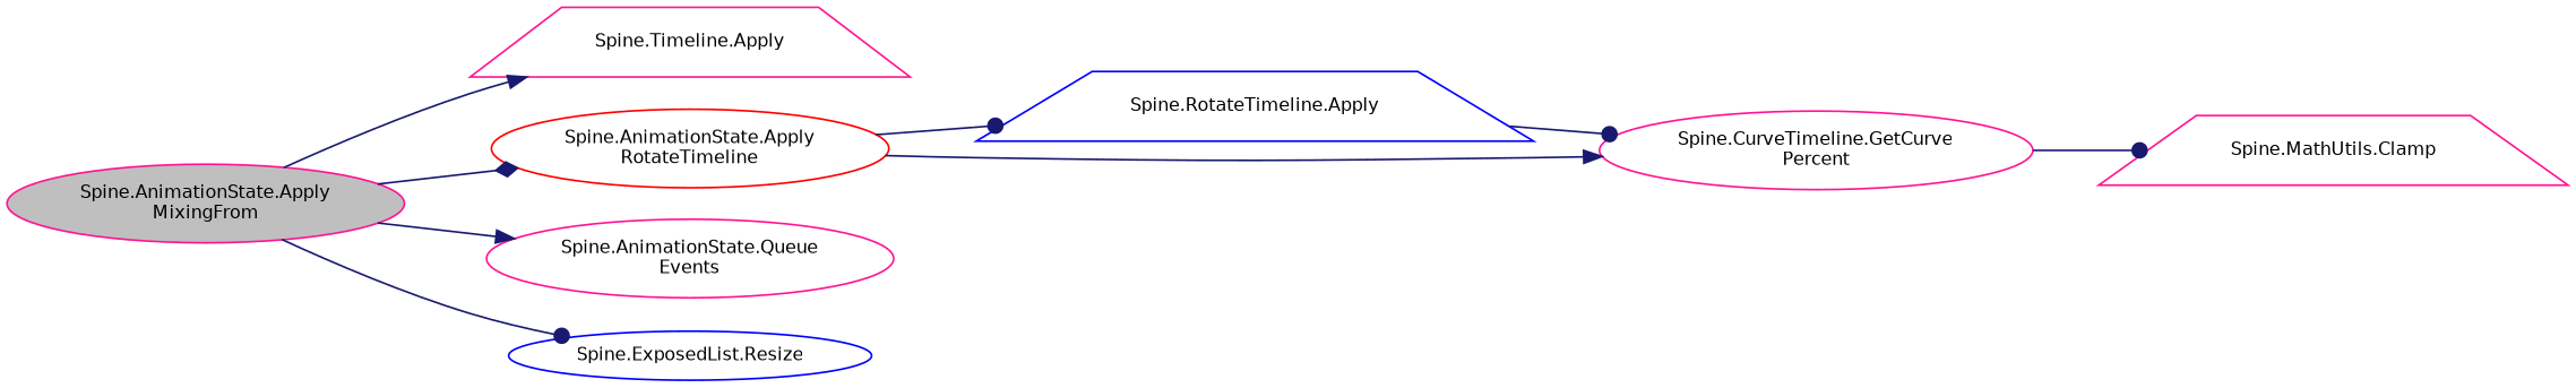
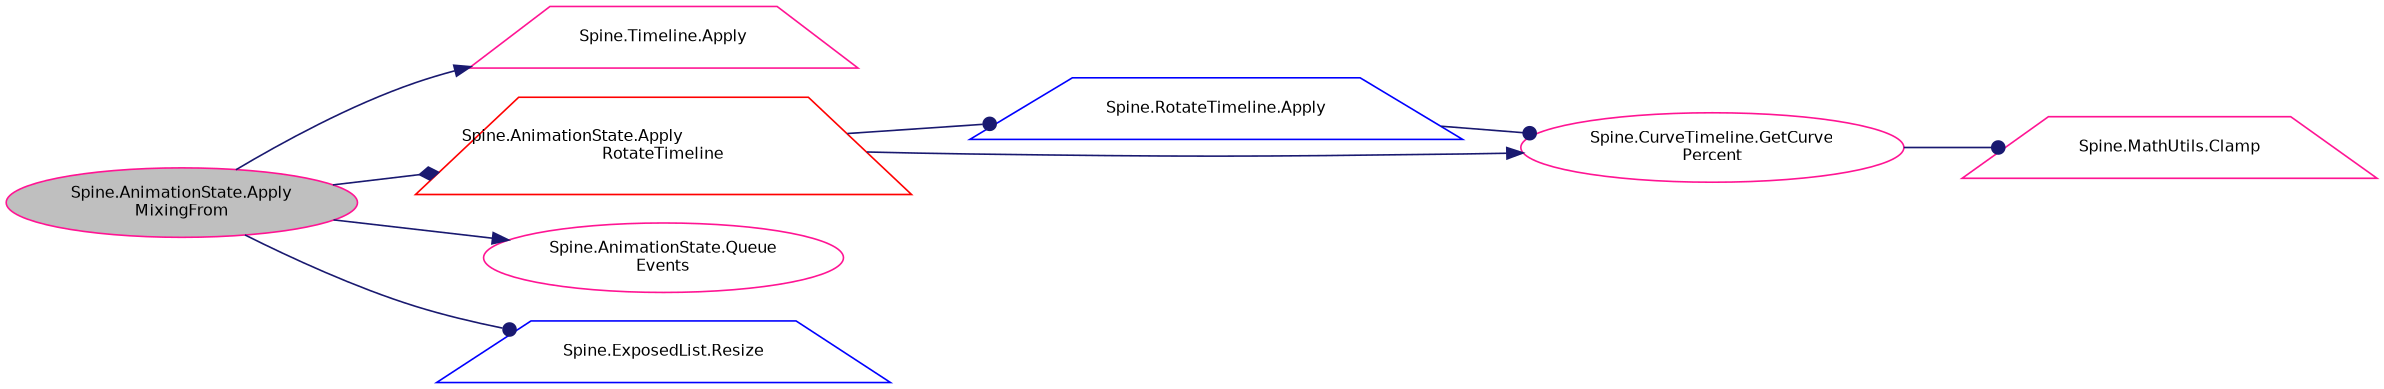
  digraph {
    rankdir=LR
    node [color=deeppink fillcolor=white fontname=Helvetica fontsize=10 shape=ellipse style=filled]
    edge [arrowhead=dot color=midnightblue fontname=Helvetica fontsize=10 labelfontname=Helvetica labelfontsize=10 style=solid]
    n1 [fillcolor=grey75 fontcolor=black height=0.2 label="Spine.AnimationState.Apply\lMixingFrom" width=0.4]
    n2 [height=0.2 label="Spine.Timeline.Apply" shape=trapezium width=0.4]
-   n3 [color=red height=0.2 label="Spine.AnimationState.Apply\lRotateTimeline" width=0.4]
+   n3 [color=red height=0.2 label="Spine.AnimationState.Apply\lRotateTimeline" shape=trapezium width=0.4]
    n4 [height=0.2 label="Spine.AnimationState.Queue\lEvents" width=0.4]
-   n5 [color=blue height=0.2 label="Spine.ExposedList.Resize" width=0.4]
+   n5 [color=blue height=0.2 label="Spine.ExposedList.Resize" shape=trapezium width=0.4]
    n6 [color=blue height=0.2 label="Spine.RotateTimeline.Apply" shape=trapezium width=0.4]
    n7 [height=0.2 label="Spine.CurveTimeline.GetCurve\lPercent" width=0.4]
    n8 [height=0.2 label="Spine.MathUtils.Clamp" shape=trapezium width=0.4]
    n1 -> n2 [arrowhead=normal]
    n1 -> n3 [arrowhead=diamond]
    n1 -> n4 [arrowhead=normal]
    n1 -> n5
    n3 -> n6
    n3 -> n7 [arrowhead=normal]
    n6 -> n7
    n7 -> n8
  }
